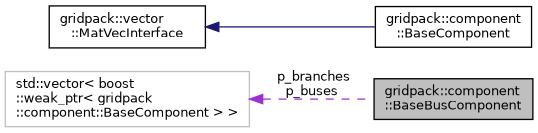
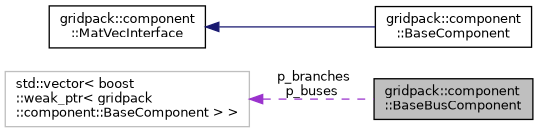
  digraph {
    rankdir=LR
    node [color=black fillcolor=white fontname=Helvetica fontsize=10 shape=record style=filled]
    edge [dir=back fontname=Helvetica fontsize=10 labelfontname=Helvetica labelfontsize=10]
    n1 [fillcolor=grey75 fontcolor=black height=0.2 label="gridpack::component\l::BaseBusComponent" width=0.4]
    n2 [height=0.2 label="gridpack::component\l::BaseComponent" width=0.4]
-   n3 [height=0.2 label="gridpack::vector\l::MatVecInterface" width=0.4]
+   n3 [height=0.2 label="gridpack::component\l::MatVecInterface" width=0.4]
    n4 [color=grey75 height=0.2 label="std::vector\< boost\l::weak_ptr\< gridpack\l::component::BaseComponent \> \>" width=0.4]
    n3 -> n2 [color=midnightblue style=solid]
    n4 -> n1 [color=darkorchid3 label=" p_branches\np_buses" style=dashed]
  }
